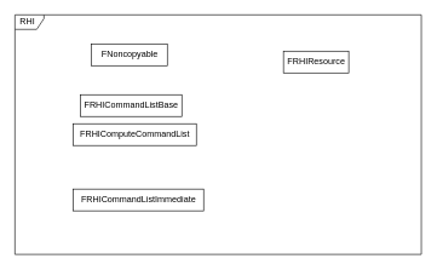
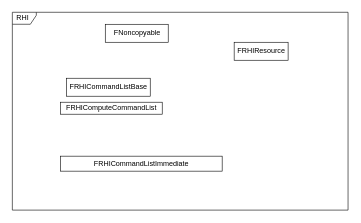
  <mxCell id="0" />
  <mxCell id="1" parent="0" />
  <mxCell id="2" value="RHI" style="shape=umlFrame;whiteSpace=wrap;html=1;width=40;height=20;boundedLbl=1;verticalAlign=middle;align=left;spacingLeft=5;" vertex="1" parent="1"><mxGeometry width="560" height="330" as="geometry" x="20" y="20" /></mxCell>
  <mxCell id="3" value="FRHICommandListBase" style="html=1;" vertex="1" parent="1"><mxGeometry x="110" y="130" width="140" height="30" as="geometry" /></mxCell>
- <mxCell id="4" value="FRHIComputeCommandList" style="html=1;" vertex="1" parent="1"><mxGeometry x="100" y="170" width="170" height="30" as="geometry" /></mxCell>
- <mxCell id="5" value="FRHICommandListImmediate" style="html=1;" vertex="1" parent="1"><mxGeometry x="100" y="260" width="180" height="30" as="geometry" /></mxCell>
- <mxCell id="6" value="&lt;span style=&quot;text-align: left&quot;&gt;FNoncopyable&lt;/span&gt;" style="html=1;" vertex="1" parent="1"><mxGeometry x="125" y="60" width="105" height="30" as="geometry" /></mxCell>
+ <mxCell id="4" value="FRHIComputeCommandList" style="html=1;" vertex="1" parent="1"><mxGeometry x="100" y="170" width="170" height="20" as="geometry" /></mxCell>
+ <mxCell id="5" value="FRHICommandListImmediate" style="html=1;" vertex="1" parent="1"><mxGeometry x="100" y="260" width="270" height="25" as="geometry" /></mxCell>
+ <mxCell id="6" value="&lt;span style=&quot;text-align: left&quot;&gt;FNoncopyable&lt;/span&gt;" style="html=1;" vertex="1" parent="1"><mxGeometry x="175" y="40" width="105" height="30" as="geometry" /></mxCell>
  <mxCell id="7" value="FRHIResource" style="html=1;" vertex="1" parent="1"><mxGeometry x="390" y="70" width="90" height="30" as="geometry" /></mxCell>
